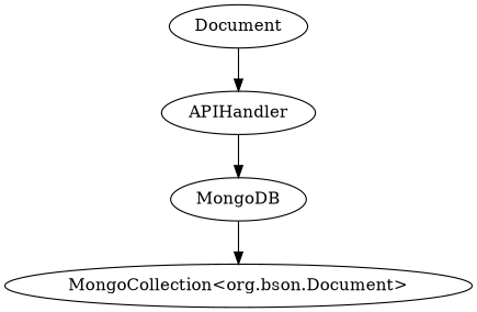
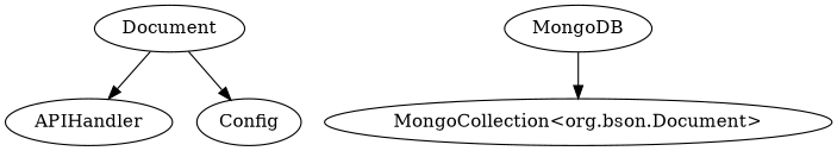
  digraph {
    concentrate=true
    APIHandler
    MongoDB
    n3 [label="MongoCollection<org.bson.Document>"]
    n4 [label=Document]
-   APIHandler -> MongoDB
+   Config
    MongoDB -> n3
    n4 -> APIHandler
+   n4 -> Config
  }
